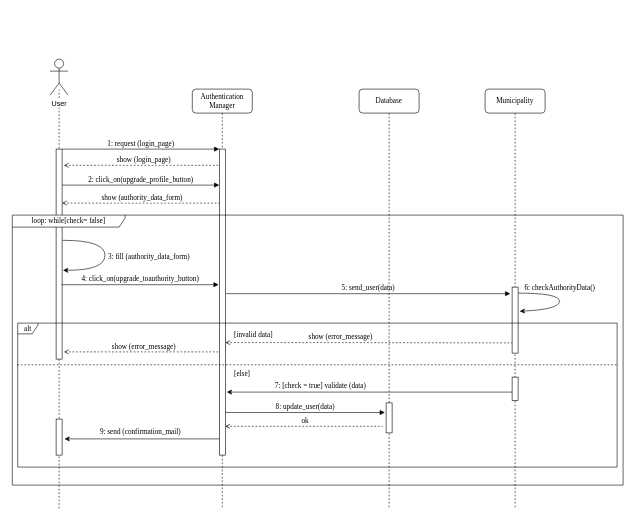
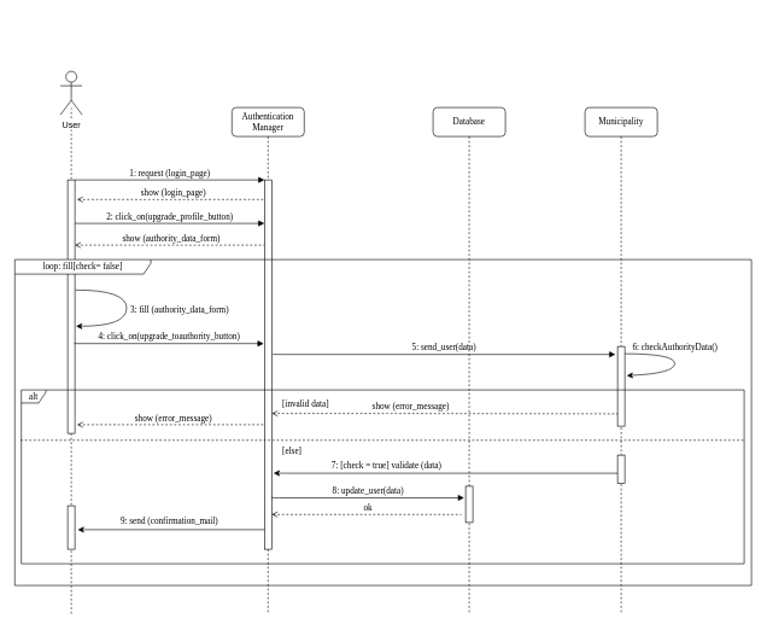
  <mxCell id="0" />
  <mxCell id="1" parent="0" />
  <mxCell id="2" value="" parent="1" edge="1" style="endArrow=classic;html=1;fontFamily=Verdana;fontColor=#FFFFFF;"><mxGeometry as="geometry" relative="1" width="50" height="50"><mxPoint as="sourcePoint" x="859" y="653" /><mxPoint as="targetPoint" x="377.5" y="653" /></mxGeometry></mxCell>
  <mxCell id="3" value="&lt;font color=&quot;#000000&quot;&gt;7: [check = true] validate (data)&lt;/font&gt;xt" parent="2" style="text;html=1;resizable=0;points=[];align=center;verticalAlign=middle;labelBackgroundColor=none;fontFamily=Verdana;fontColor=#FFFFFF;" connectable="0" vertex="1"><mxGeometry as="geometry" relative="1" x="-0.223" y="-3"><mxPoint as="offset" x="-135" y="-8" /></mxGeometry></mxCell>
  <mxCell id="4" value="" parent="1" edge="1" style="endArrow=none;dashed=1;html=1;fontColor=#FFFFFF;startArrow=open;startFill=0;"><mxGeometry as="geometry" relative="1" width="50" height="50"><mxPoint as="sourcePoint" x="375" y="570.5" /><mxPoint as="targetPoint" x="858" y="571" /><Array as="points"><mxPoint x="545" y="570.5" /></Array></mxGeometry></mxCell>
  <mxCell id="5" value="&lt;font color=&quot;#000000&quot;&gt;show (error_message)&lt;/font&gt;" parent="4" style="text;html=1;resizable=0;points=[];align=center;verticalAlign=middle;labelBackgroundColor=#ffffff;fontColor=#FFFFFF;fontFamily=Verdana;" connectable="0" vertex="1"><mxGeometry as="geometry" relative="1" x="0.45" y="58"><mxPoint as="offset" x="-159" y="48" /></mxGeometry></mxCell>
  <mxCell id="6" value="" parent="1" edge="1" style="endArrow=none;dashed=1;html=1;fontColor=#FFFFFF;startArrow=open;startFill=0;"><mxGeometry as="geometry" relative="1" width="50" height="50"><mxPoint as="sourcePoint" x="106" y="586" /><mxPoint as="targetPoint" x="368" y="586" /><Array as="points"><mxPoint x="276" y="586" /></Array></mxGeometry></mxCell>
  <mxCell id="7" value="&lt;font color=&quot;#000000&quot;&gt;show (error_message)&lt;/font&gt;" parent="6" style="text;html=1;resizable=0;points=[];align=center;verticalAlign=middle;labelBackgroundColor=#ffffff;fontColor=#FFFFFF;fontFamily=Verdana;" connectable="0" vertex="1"><mxGeometry as="geometry" relative="1" x="0.45" y="58"><mxPoint as="offset" x="-58" y="48" /></mxGeometry></mxCell>
  <mxCell id="8" value="" parent="1" edge="1" style="endArrow=classic;html=1;fontFamily=Verdana;fontColor=#FFFFFF;"><mxGeometry as="geometry" relative="1" width="50" height="50"><mxPoint as="sourcePoint" x="370" y="731" /><mxPoint as="targetPoint" x="107" y="731" /></mxGeometry></mxCell>
  <mxCell id="9" value="&lt;font color=&quot;#000000&quot;&gt;9: send (confirmation_mail)&lt;/font&gt;t" parent="8" style="text;html=1;resizable=0;points=[];align=center;verticalAlign=middle;labelBackgroundColor=none;fontFamily=Verdana;fontColor=#FFFFFF;" connectable="0" vertex="1"><mxGeometry as="geometry" relative="1" x="-0.223" y="-3"><mxPoint as="offset" x="-34" y="-9" /></mxGeometry></mxCell>
  <mxCell id="10" value="" parent="1" edge="1" style="endArrow=none;dashed=1;html=1;fontColor=#FFFFFF;startArrow=open;startFill=0;"><mxGeometry as="geometry" relative="1" width="50" height="50"><mxPoint as="sourcePoint" x="106" y="275" /><mxPoint as="targetPoint" x="368" y="275" /><Array as="points"><mxPoint x="276" y="275" /></Array></mxGeometry></mxCell>
  <mxCell id="11" value="&lt;font color=&quot;#000000&quot;&gt;show (login_page)&lt;/font&gt;" parent="10" style="text;html=1;resizable=0;points=[];align=center;verticalAlign=middle;labelBackgroundColor=#ffffff;fontColor=#FFFFFF;fontFamily=Verdana;" connectable="0" vertex="1"><mxGeometry as="geometry" relative="1" x="0.45" y="58"><mxPoint as="offset" x="-58" y="48" /></mxGeometry></mxCell>
  <mxCell id="12" value="Authentication Manager" parent="1" style="shape=umlLifeline;perimeter=lifelinePerimeter;whiteSpace=wrap;html=1;container=1;collapsible=0;recursiveResize=0;outlineConnect=0;rounded=1;shadow=0;comic=0;labelBackgroundColor=none;strokeColor=#000000;strokeWidth=1;fillColor=#FFFFFF;fontFamily=Verdana;fontSize=12;fontColor=#000000;align=center;" vertex="1"><mxGeometry as="geometry" width="100" height="700" x="320" y="148" /></mxCell>
  <mxCell id="13" value="Database" parent="1" style="shape=umlLifeline;perimeter=lifelinePerimeter;whiteSpace=wrap;html=1;container=1;collapsible=0;recursiveResize=0;outlineConnect=0;rounded=1;shadow=0;comic=0;labelBackgroundColor=none;strokeColor=#000000;strokeWidth=1;fillColor=#FFFFFF;fontFamily=Verdana;fontSize=12;fontColor=#000000;align=center;" vertex="1"><mxGeometry as="geometry" width="100" height="700" x="598" y="148" /></mxCell>
  <mxCell id="14" value="" parent="13" style="html=1;points=[];perimeter=orthogonalPerimeter;rounded=0;shadow=0;comic=0;labelBackgroundColor=none;strokeColor=#000000;strokeWidth=1;fillColor=#FFFFFF;fontFamily=Verdana;fontSize=12;fontColor=#000000;align=center;" vertex="1"><mxGeometry as="geometry" width="10" height="50" x="45" y="523" /></mxCell>
  <mxCell id="15" value=":Object" parent="1" style="shape=umlLifeline;perimeter=lifelinePerimeter;whiteSpace=wrap;html=1;container=1;collapsible=0;recursiveResize=0;outlineConnect=0;rounded=1;shadow=0;comic=0;labelBackgroundColor=none;strokeColor=#000000;strokeWidth=1;fillColor=#FFFFFF;fontFamily=Verdana;fontSize=12;fontColor=#FFFFFF;align=center;size=0;" vertex="1"><mxGeometry as="geometry" width="100" height="700" x="48" y="148" /></mxCell>
  <mxCell id="16" value="" parent="15" style="html=1;points=[];perimeter=orthogonalPerimeter;rounded=0;shadow=0;comic=0;labelBackgroundColor=none;strokeColor=#000000;strokeWidth=1;fillColor=#FFFFFF;fontFamily=Verdana;fontSize=12;fontColor=#000000;align=center;" vertex="1"><mxGeometry as="geometry" width="10" height="350" x="45" y="100" /></mxCell>
  <mxCell id="17" value="User" parent="15" style="shape=umlActor;verticalLabelPosition=bottom;labelBackgroundColor=#ffffff;verticalAlign=top;html=1;outlineConnect=0;" vertex="1"><mxGeometry as="geometry" width="30" height="60" x="35" y="-50" /></mxCell>
  <mxCell id="18" value="" parent="15" style="html=1;points=[];perimeter=orthogonalPerimeter;rounded=0;shadow=0;comic=0;labelBackgroundColor=none;strokeColor=#000000;strokeWidth=1;fillColor=#FFFFFF;fontFamily=Verdana;fontSize=12;fontColor=#000000;align=center;" vertex="1"><mxGeometry as="geometry" width="10" height="60" x="45" y="550" /></mxCell>
  <mxCell id="19" value="1: request (login_page)" parent="1" edge="1" style="html=1;verticalAlign=bottom;endArrow=block;entryX=0;entryY=0;labelBackgroundColor=none;fontFamily=Verdana;fontSize=12;edgeStyle=elbowEdgeStyle;elbow=vertical;" source="16" target="21"><mxGeometry as="geometry" relative="1"><mxPoint as="sourcePoint" x="168" y="258" /></mxGeometry></mxCell>
  <mxCell id="20" value="Text" parent="1" style="text;html=1;resizable=0;points=[];autosize=1;align=left;verticalAlign=top;spacingTop=-4;fontColor=#FFFFFF;" vertex="1"><mxGeometry as="geometry" width="40" height="20" x="115" y="172" /></mxCell>
  <mxCell id="21" value="" parent="1" style="html=1;points=[];perimeter=orthogonalPerimeter;rounded=0;shadow=0;comic=0;labelBackgroundColor=none;strokeColor=#000000;strokeWidth=1;fillColor=#FFFFFF;fontFamily=Verdana;fontSize=12;fontColor=#000000;align=center;" vertex="1"><mxGeometry as="geometry" width="10" height="510" x="365" y="248" /></mxCell>
  <mxCell id="22" value="" parent="1" edge="1" style="endArrow=classic;html=1;fontColor=#FFFFFF;curved=1;"><mxGeometry as="geometry" relative="1" width="50" height="50"><mxPoint as="sourcePoint" x="104" y="400" /><mxPoint as="targetPoint" x="104.5" y="450" /><Array as="points"><mxPoint x="174.5" y="400" /><mxPoint x="174.5" y="450" /></Array></mxGeometry></mxCell>
  <mxCell id="23" value="&lt;font color=&quot;#000000&quot;&gt;3&lt;/font&gt;&lt;font color=&quot;#000000&quot;&gt;: fill (authority_data_form)&lt;/font&gt;" parent="1" style="text;html=1;resizable=0;points=[];autosize=1;align=left;verticalAlign=top;spacingTop=-4;fontColor=#FFFFFF;fontFamily=Verdana;" vertex="1"><mxGeometry as="geometry" width="190" height="20" x="178" y="418" /></mxCell>
  <mxCell id="24" value="" parent="1" edge="1" style="endArrow=classic;html=1;fontColor=#FFFFFF;curved=1;entryX=1.26;entryY=0.366;entryDx=0;entryDy=0;entryPerimeter=0;" target="41"><mxGeometry as="geometry" relative="1" width="50" height="50"><mxPoint as="sourcePoint" x="861.5" y="488" /><mxPoint as="targetPoint" x="862" y="538" /><Array as="points"><mxPoint x="932" y="488" /><mxPoint x="932" y="515" /></Array></mxGeometry></mxCell>
  <mxCell id="25" value="Text" parent="1" style="text;html=1;resizable=0;points=[];autosize=1;align=left;verticalAlign=top;spacingTop=-4;fontFamily=Verdana;fontColor=#FFFFFF;" vertex="1"><mxGeometry as="geometry" width="40" height="20" x="932" y="450" /></mxCell>
  <mxCell id="26" value="Text" parent="1" style="text;html=1;resizable=0;points=[];autosize=1;align=left;verticalAlign=top;spacingTop=-4;fontFamily=Verdana;fontColor=#FFFFFF;" vertex="1"><mxGeometry as="geometry" width="40" height="20" x="932" y="236" /></mxCell>
  <mxCell id="27" value="Text" parent="1" style="text;html=1;resizable=0;points=[];autosize=1;align=left;verticalAlign=top;spacingTop=-4;fontFamily=Verdana;fontColor=#FFFFFF;" vertex="1"><mxGeometry as="geometry" width="40" height="20" x="932" y="78" /></mxCell>
  <mxCell id="28" value="Text" parent="1" style="text;html=1;resizable=0;points=[];autosize=1;align=left;verticalAlign=top;spacingTop=-4;fontFamily=Verdana;fontColor=#FFFFFF;" vertex="1"><mxGeometry as="geometry" width="40" height="20" x="728" y="227" /></mxCell>
  <mxCell id="29" value="Text" parent="1" style="text;html=1;resizable=0;points=[];autosize=1;align=left;verticalAlign=top;spacingTop=-4;fontFamily=Verdana;fontColor=#FFFFFF;" vertex="1"><mxGeometry as="geometry" width="40" height="20" x="726" y="20" /></mxCell>
  <mxCell id="30" value="Text" parent="1" style="text;html=1;resizable=0;points=[];autosize=1;align=left;verticalAlign=top;spacingTop=-4;fontFamily=Verdana;fontColor=#FFFFFF;" vertex="1"><mxGeometry as="geometry" width="40" height="20" x="726" y="135" /></mxCell>
  <mxCell id="31" value="" parent="1" edge="1" style="endArrow=none;dashed=1;html=1;fontFamily=Verdana;fontColor=#FFFFFF;"><mxGeometry as="geometry" relative="1" width="50" height="50"><mxPoint as="sourcePoint" x="28" y="607.5" /><mxPoint as="targetPoint" x="1028" y="607.5" /></mxGeometry></mxCell>
  <mxCell id="32" value="&lt;font color=&quot;#000000&quot;&gt;[invalid data]&lt;/font&gt;" parent="1" style="text;html=1;resizable=0;points=[];autosize=1;align=left;verticalAlign=top;spacingTop=-4;fontFamily=Verdana;fontColor=#FFFFFF;" vertex="1"><mxGeometry as="geometry" width="100" height="20" x="388" y="548" /></mxCell>
  <mxCell id="33" value="&lt;font color=&quot;#000000&quot;&gt;[else]&lt;/font&gt;" parent="1" style="text;html=1;resizable=0;points=[];autosize=1;align=left;verticalAlign=top;spacingTop=-4;fontFamily=Verdana;fontColor=#FFFFFF;" vertex="1"><mxGeometry as="geometry" width="50" height="20" x="388" y="612" /></mxCell>
  <mxCell id="34" value="8: update_user(data)" parent="1" edge="1" style="html=1;verticalAlign=bottom;endArrow=block;labelBackgroundColor=none;fontFamily=Verdana;fontSize=12;edgeStyle=elbowEdgeStyle;elbow=vertical;exitX=-0.36;exitY=0.877;exitDx=0;exitDy=0;exitPerimeter=0;entryX=0.5;entryY=0.22;entryDx=0;entryDy=0;entryPerimeter=0;"><mxGeometry as="geometry" relative="1"><mxPoint as="sourcePoint" x="375" y="686" /><mxPoint as="targetPoint" x="641" y="687" /><mxPoint as="offset" /><Array as="points"><mxPoint x="359" y="687" /></Array></mxGeometry></mxCell>
  <mxCell id="35" value="" parent="1" edge="1" style="endArrow=none;dashed=1;html=1;fontColor=#FFFFFF;startArrow=open;startFill=0;"><mxGeometry as="geometry" relative="1" width="50" height="50"><mxPoint as="sourcePoint" x="375" y="710" /><mxPoint as="targetPoint" x="637" y="710" /><Array as="points"><mxPoint x="545" y="710" /></Array></mxGeometry></mxCell>
  <mxCell id="36" value="&lt;font color=&quot;#000000&quot;&gt;ok&lt;/font&gt;" parent="35" style="text;html=1;resizable=0;points=[];align=center;verticalAlign=middle;labelBackgroundColor=#ffffff;fontColor=#FFFFFF;fontFamily=Verdana;" connectable="0" vertex="1"><mxGeometry as="geometry" relative="1" x="0.45" y="58"><mxPoint as="offset" x="-58" y="48" /></mxGeometry></mxCell>
  <mxCell id="37" value="2: click_on(upgrade_profile_button)" parent="1" edge="1" style="html=1;verticalAlign=bottom;endArrow=block;entryX=0;entryY=0;labelBackgroundColor=none;fontFamily=Verdana;fontSize=12;edgeStyle=elbowEdgeStyle;elbow=vertical;"><mxGeometry as="geometry" relative="1"><mxPoint as="sourcePoint" x="103" y="308" /><mxPoint as="targetPoint" x="365" y="308" /></mxGeometry></mxCell>
  <mxCell id="38" value="" parent="1" edge="1" style="endArrow=none;dashed=1;html=1;fontColor=#FFFFFF;startArrow=open;startFill=0;"><mxGeometry as="geometry" relative="1" width="50" height="50"><mxPoint as="sourcePoint" x="103" y="338" /><mxPoint as="targetPoint" x="365" y="338" /><Array as="points"><mxPoint x="273" y="338" /></Array></mxGeometry></mxCell>
  <mxCell id="39" value="&lt;font color=&quot;#000000&quot;&gt;show (authority_data_form)&lt;/font&gt;" parent="38" style="text;html=1;resizable=0;points=[];align=center;verticalAlign=middle;labelBackgroundColor=#ffffff;fontColor=#FFFFFF;fontFamily=Verdana;" connectable="0" vertex="1"><mxGeometry as="geometry" relative="1" x="0.45" y="58"><mxPoint as="offset" x="-58" y="48" /></mxGeometry></mxCell>
  <mxCell id="40" value="Municipality" parent="1" style="shape=umlLifeline;perimeter=lifelinePerimeter;whiteSpace=wrap;html=1;container=1;collapsible=0;recursiveResize=0;outlineConnect=0;rounded=1;shadow=0;comic=0;labelBackgroundColor=none;strokeColor=#000000;strokeWidth=1;fillColor=#FFFFFF;fontFamily=Verdana;fontSize=12;fontColor=#000000;align=center;" vertex="1"><mxGeometry as="geometry" width="100" height="700" x="808" y="148" /></mxCell>
  <mxCell id="41" value="" parent="40" style="html=1;points=[];perimeter=orthogonalPerimeter;rounded=0;shadow=0;comic=0;labelBackgroundColor=none;strokeColor=#000000;strokeWidth=1;fillColor=#FFFFFF;fontFamily=Verdana;fontSize=12;fontColor=#000000;align=center;" vertex="1"><mxGeometry as="geometry" width="10" height="110" x="45" y="330" /></mxCell>
  <mxCell id="42" value="" parent="40" style="html=1;points=[];perimeter=orthogonalPerimeter;rounded=0;shadow=0;comic=0;labelBackgroundColor=none;strokeColor=#000000;strokeWidth=1;fillColor=#FFFFFF;fontFamily=Verdana;fontSize=12;fontColor=#000000;align=center;" vertex="1"><mxGeometry as="geometry" width="10" height="39" x="45" y="480" /></mxCell>
  <mxCell id="43" value="4: click_on(upgrade_toauthority_button)" parent="1" edge="1" style="html=1;verticalAlign=bottom;endArrow=block;entryX=0;entryY=0;labelBackgroundColor=none;fontFamily=Verdana;fontSize=12;edgeStyle=elbowEdgeStyle;elbow=vertical;"><mxGeometry as="geometry" relative="1"><mxPoint as="sourcePoint" x="102" y="474" /><mxPoint as="targetPoint" x="364" y="474" /></mxGeometry></mxCell>
  <mxCell id="44" value="5: send_user(data)" parent="1" edge="1" style="html=1;verticalAlign=bottom;endArrow=block;labelBackgroundColor=none;fontFamily=Verdana;fontSize=12;edgeStyle=elbowEdgeStyle;elbow=vertical;exitX=-0.36;exitY=0.877;exitDx=0;exitDy=0;exitPerimeter=0;"><mxGeometry as="geometry" relative="1"><mxPoint as="sourcePoint" x="377" y="488" /><mxPoint as="targetPoint" x="850" y="489" /><mxPoint as="offset" /><Array as="points"><mxPoint x="361" y="489" /></Array></mxGeometry></mxCell>
  <mxCell id="45" value="&lt;font color=&quot;#000000&quot;&gt;6&lt;/font&gt;&lt;font color=&quot;#000000&quot;&gt;: checkAuthorityData()&lt;/font&gt;" parent="1" style="text;html=1;resizable=0;points=[];autosize=1;align=left;verticalAlign=top;spacingTop=-4;fontColor=#FFFFFF;fontFamily=Verdana;" vertex="1"><mxGeometry as="geometry" width="160" height="20" x="872" y="470" /></mxCell>
  <mxCell id="46" value="&lt;font color=&quot;#000000&quot;&gt;alt&lt;/font&gt;" parent="1" style="shape=umlFrame;whiteSpace=wrap;html=1;labelBackgroundColor=none;fontFamily=Verdana;fontColor=#FFFFFF;width=34;height=18;" vertex="1"><mxGeometry as="geometry" width="999" height="240" x="29" y="538" /></mxCell>
- <mxCell id="47" value="&lt;font color=&quot;#000000&quot;&gt;loop: while[check= false]&lt;/font&gt;" parent="1" style="shape=umlFrame;whiteSpace=wrap;html=1;labelBackgroundColor=none;fontFamily=Verdana;fontColor=#FFFFFF;width=188;height=20;" vertex="1"><mxGeometry as="geometry" width="1018" height="450" x="20" y="358" /></mxCell>
+ <mxCell id="47" value="&lt;font color=&quot;#000000&quot;&gt;loop: fill[check= false]&lt;/font&gt;" parent="1" style="shape=umlFrame;whiteSpace=wrap;html=1;labelBackgroundColor=none;fontFamily=Verdana;fontColor=#FFFFFF;width=188;height=20;" vertex="1"><mxGeometry as="geometry" width="1018" height="450" x="20" y="358" /></mxCell>
